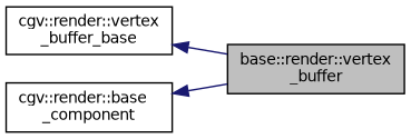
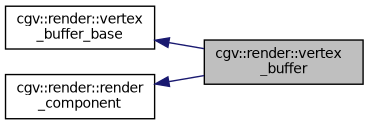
  digraph {
    rankdir=LR
    node [color=black fontname=Helvetica fontsize=10 shape=record]
    edge [color=midnightblue dir=back fontname=Helvetica fontsize=10 labelfontname=Helvetica labelfontsize=10 style=solid]
-   n1 [fillcolor=grey75 fontcolor=black height=0.2 label="base::render::vertex\l_buffer" style=filled width=0.4]
+   n1 [fillcolor=grey75 fontcolor=black height=0.2 label="cgv::render::vertex\l_buffer" style=filled width=0.4]
    n2 [height=0.2 label="cgv::render::vertex\l_buffer_base" width=0.4]
-   n3 [height=0.2 label="cgv::render::base\l_component" width=0.4]
+   n3 [height=0.2 label="cgv::render::render\l_component" width=0.4]
    n2 -> n1
    n3 -> n1
  }
